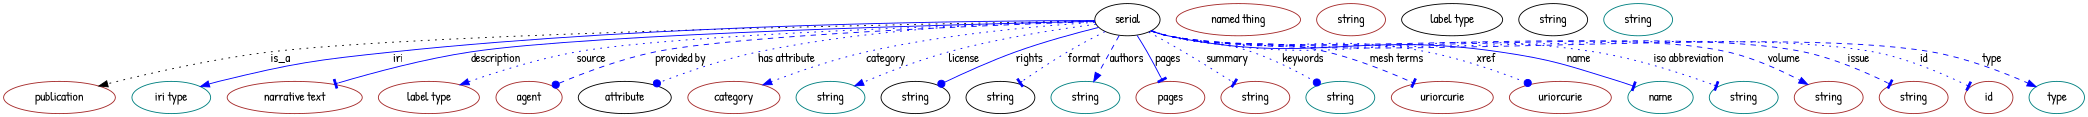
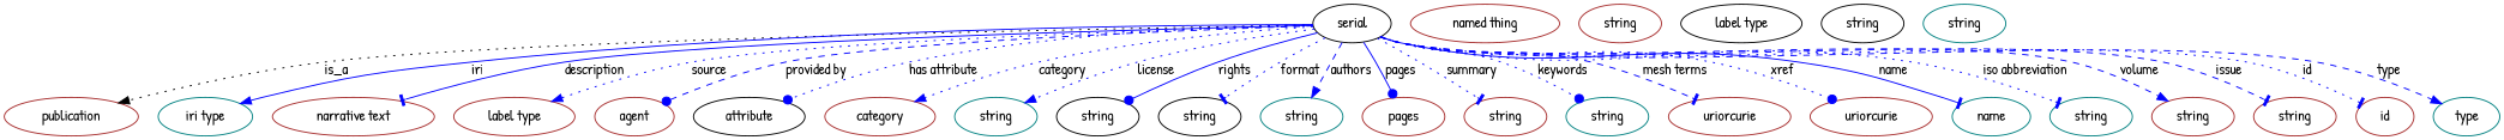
  digraph {
    fontname="Patrick Hand"
    node [color=brown fontname="Patrick Hand"]
    edge [arrowhead=normal fontname="Patrick Hand" style=dotted color=blue]
    n1 [color=black height=0.5 label=serial width=1.011]
    publication [height=0.5 width=1.7332]
    n3 [color=teal height=0.5 label="iri type" width=1.2277]
    n4 [height=0.5 label="narrative text" width=2.0943]
    n5 [height=0.5 label="label type" width=1.5707]
    n6 [height=0.5 label=agent width=1.0291]
    n7 [color=black height=0.5 label=attribute width=1.4443]
    category [height=0.5 width=1.4263]
    n9 [color=teal height=0.5 label=string width=1.0652]
    n10 [color=black height=0.5 label=string width=1.0652]
    n11 [color=black height=0.5 label=string width=1.0652]
    n12 [color=teal height=0.5 label=string width=1.0652]
    pages [height=0.5 width=1.0652]
    n14 [height=0.5 label=string width=1.0652]
    n15 [color=teal height=0.5 label=string width=1.0652]
    n16 [height=0.5 label=uriorcurie width=1.5887]
    n17 [height=0.5 label=uriorcurie width=1.5887]
    name [color=teal height=0.5 width=1.011]
    n19 [color=teal height=0.5 label=string width=1.0652]
    n20 [height=0.5 label=string width=1.0652]
    n21 [height=0.5 label=string width=1.0652]
    id [height=0.5 width=0.75]
    type [color=teal height=0.5 width=0.86659]
    n24 [height=0.5 label="named thing" width=1.9318]
    n25 [height=0.5 label=string width=1.0652]
    n26 [color=black height=0.5 label="label type" width=1.5707]
    n27 [color=black height=0.5 label=string width=1.0652]
    n28 [color=teal height=0.5 label=string width=1.0652]
    n1 -> publication [label=is_a color=""]
    n1 -> n3 [label=iri style=solid]
    n1 -> n4 [arrowhead=tee label=description style=solid]
    n1 -> n5 [label=source]
    n1 -> n6 [arrowhead=dot label="provided by" style=dashed]
    n1 -> n7 [arrowhead=dot label="has attribute"]
    n1 -> category [label=category]
    n1 -> n9 [label=license]
    n1 -> n10 [arrowhead=dot label=rights style=solid]
    n1 -> n11 [arrowhead=tee label=format]
    n1 -> n12 [label=authors style=dashed]
-   n1 -> pages [arrowhead=tee label=pages style=solid]
+   n1 -> pages [arrowhead=dot label=pages style=solid]
    n1 -> n14 [arrowhead=tee label=summary]
    n1 -> n15 [arrowhead=dot label=keywords]
    n1 -> n16 [arrowhead=tee label="mesh terms" style=dashed]
    n1 -> n17 [arrowhead=dot label=xref]
    n1 -> name [arrowhead=tee label=name style=solid]
    n1 -> n19 [arrowhead=tee label="iso abbreviation"]
    n1 -> n20 [label=volume style=dashed]
    n1 -> n21 [arrowhead=tee label=issue style=dashed]
    n1 -> id [arrowhead=tee label=id]
    n1 -> type [label=type style=dashed]
  }
